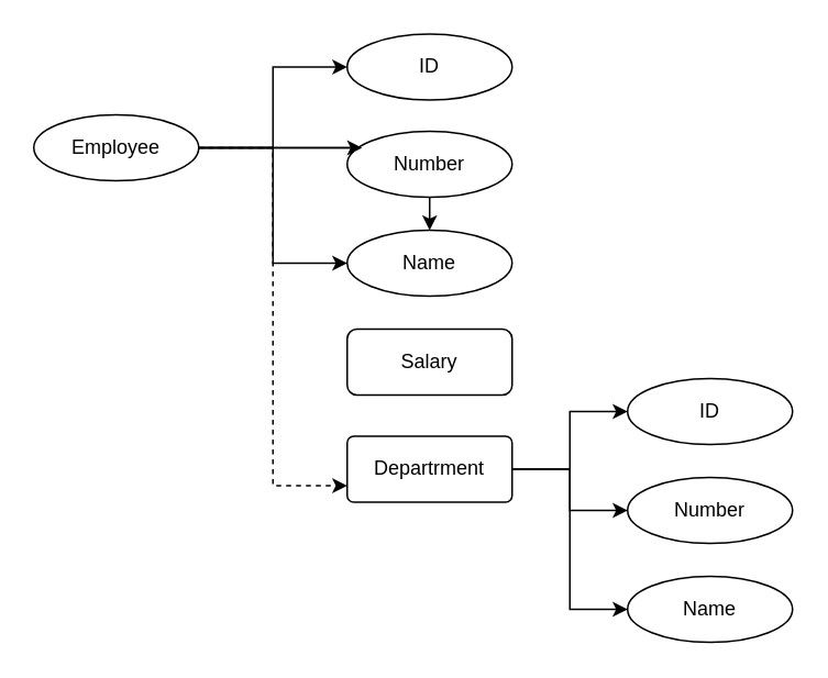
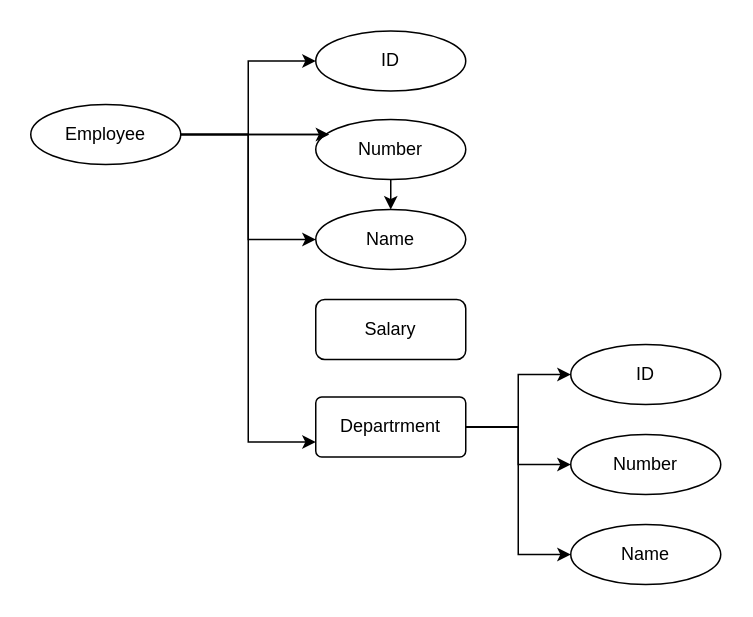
  <mxCell id="0" />
  <mxCell id="1" parent="0" />
  <mxCell id="2" style="edgeStyle=orthogonalEdgeStyle;rounded=0;orthogonalLoop=1;jettySize=auto;html=1;entryX=0;entryY=0.5;entryDx=0;entryDy=0;" parent="1" source="6" target="7" edge="1"><mxGeometry relative="1" as="geometry" /></mxCell>
  <mxCell id="3" style="edgeStyle=orthogonalEdgeStyle;rounded=0;orthogonalLoop=1;jettySize=auto;html=1;" parent="1" source="6" target="9" edge="1"><mxGeometry relative="1" as="geometry" /></mxCell>
- <mxCell id="4" style="edgeStyle=orthogonalEdgeStyle;rounded=0;orthogonalLoop=1;jettySize=auto;html=1;entryX=0;entryY=0.75;entryDx=0;entryDy=0;dashed=1;" parent="1" source="6" target="14" edge="1"><mxGeometry relative="1" as="geometry" /></mxCell>
+ <mxCell id="4" style="edgeStyle=orthogonalEdgeStyle;rounded=0;orthogonalLoop=1;jettySize=auto;html=1;entryX=0;entryY=0.75;entryDx=0;entryDy=0;" parent="1" source="6" target="14" edge="1"><mxGeometry relative="1" as="geometry" /></mxCell>
  <mxCell id="5" style="edgeStyle=orthogonalEdgeStyle;rounded=0;orthogonalLoop=1;jettySize=auto;html=1;entryX=0;entryY=0.5;entryDx=0;entryDy=0;" parent="1" source="6" target="9" edge="1"><mxGeometry relative="1" as="geometry" /></mxCell>
  <mxCell id="6" value="Employee" style="ellipse;arcSize=10;whiteSpace=wrap;html=1;align=center;" parent="1" vertex="1"><mxGeometry x="20" y="69" width="100" height="40" as="geometry" /></mxCell>
  <mxCell id="7" value="ID" style="ellipse;whiteSpace=wrap;html=1;align=center;" parent="1" vertex="1"><mxGeometry x="210" y="20" width="100" height="40" as="geometry" /></mxCell>
  <mxCell id="8" value="Number" style="ellipse;whiteSpace=wrap;html=1;align=center;" parent="1" vertex="1"><mxGeometry x="210" y="79" width="100" height="40" as="geometry" /></mxCell>
  <mxCell id="9" value="Name" style="ellipse;whiteSpace=wrap;html=1;align=center;" parent="1" vertex="1"><mxGeometry x="210" y="139" width="100" height="40" as="geometry" /></mxCell>
  <mxCell id="10" value="Salary" style="whiteSpace=wrap;html=1;align=center;rounded=1;" parent="1" vertex="1"><mxGeometry x="210" y="199" width="100" height="40" as="geometry" /></mxCell>
  <mxCell id="11" style="edgeStyle=orthogonalEdgeStyle;rounded=0;orthogonalLoop=1;jettySize=auto;html=1;entryX=0;entryY=0.5;entryDx=0;entryDy=0;" parent="1" source="14" target="15" edge="1"><mxGeometry relative="1" as="geometry" /></mxCell>
  <mxCell id="12" style="edgeStyle=orthogonalEdgeStyle;rounded=0;orthogonalLoop=1;jettySize=auto;html=1;entryX=0;entryY=0.5;entryDx=0;entryDy=0;" parent="1" source="14" target="16" edge="1"><mxGeometry relative="1" as="geometry" /></mxCell>
  <mxCell id="13" style="edgeStyle=orthogonalEdgeStyle;rounded=0;orthogonalLoop=1;jettySize=auto;html=1;entryX=0;entryY=0.5;entryDx=0;entryDy=0;" parent="1" source="14" target="17" edge="1"><mxGeometry relative="1" as="geometry" /></mxCell>
  <mxCell id="14" value="Departrment" style="rounded=1;arcSize=10;whiteSpace=wrap;html=1;align=center;" parent="1" vertex="1"><mxGeometry x="210" y="264" width="100" height="40" as="geometry" /></mxCell>
  <mxCell id="15" value="ID" style="ellipse;whiteSpace=wrap;html=1;align=center;" parent="1" vertex="1"><mxGeometry x="380" y="229" width="100" height="40" as="geometry" /></mxCell>
  <mxCell id="16" value="Number" style="ellipse;whiteSpace=wrap;html=1;align=center;" parent="1" vertex="1"><mxGeometry x="380" y="289" width="100" height="40" as="geometry" /></mxCell>
  <mxCell id="17" value="Name" style="ellipse;whiteSpace=wrap;html=1;align=center;" parent="1" vertex="1"><mxGeometry x="380" y="349" width="100" height="40" as="geometry" /></mxCell>
  <mxCell id="18" style="edgeStyle=orthogonalEdgeStyle;rounded=0;orthogonalLoop=1;jettySize=auto;html=1;entryX=0.09;entryY=0.25;entryDx=0;entryDy=0;entryPerimeter=0;" parent="1" source="6" target="8" edge="1"><mxGeometry relative="1" as="geometry" /></mxCell>
